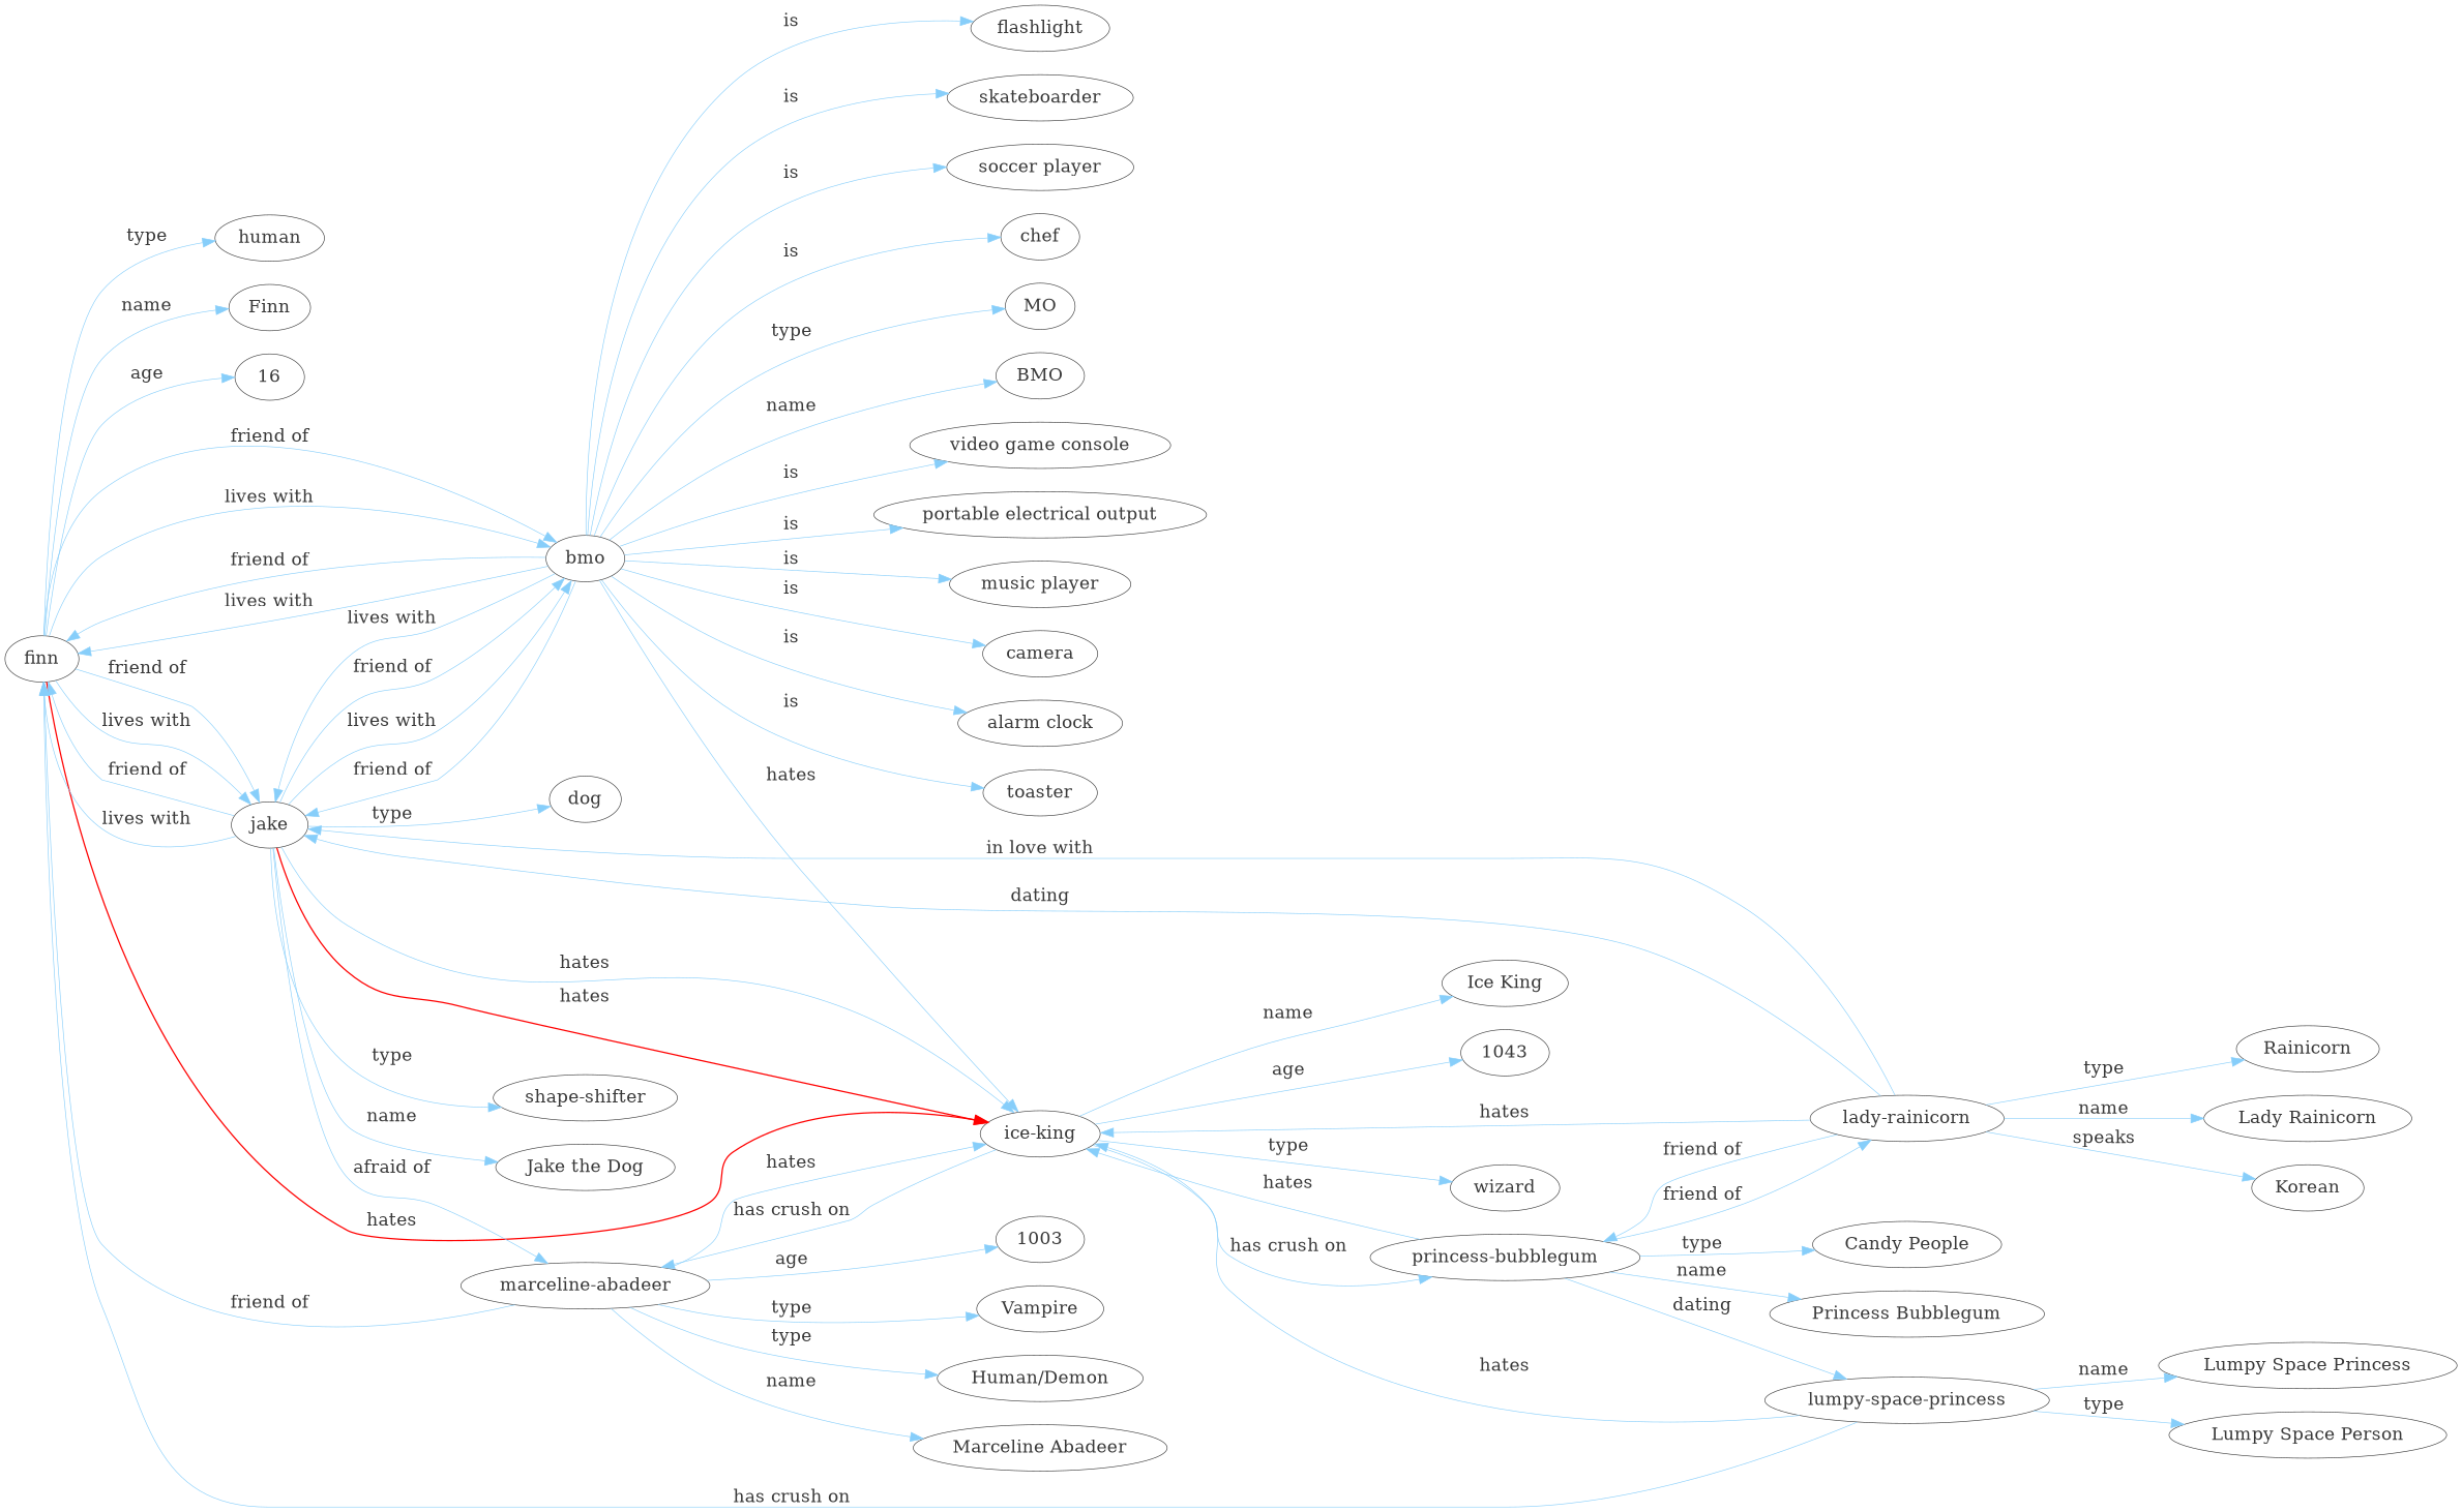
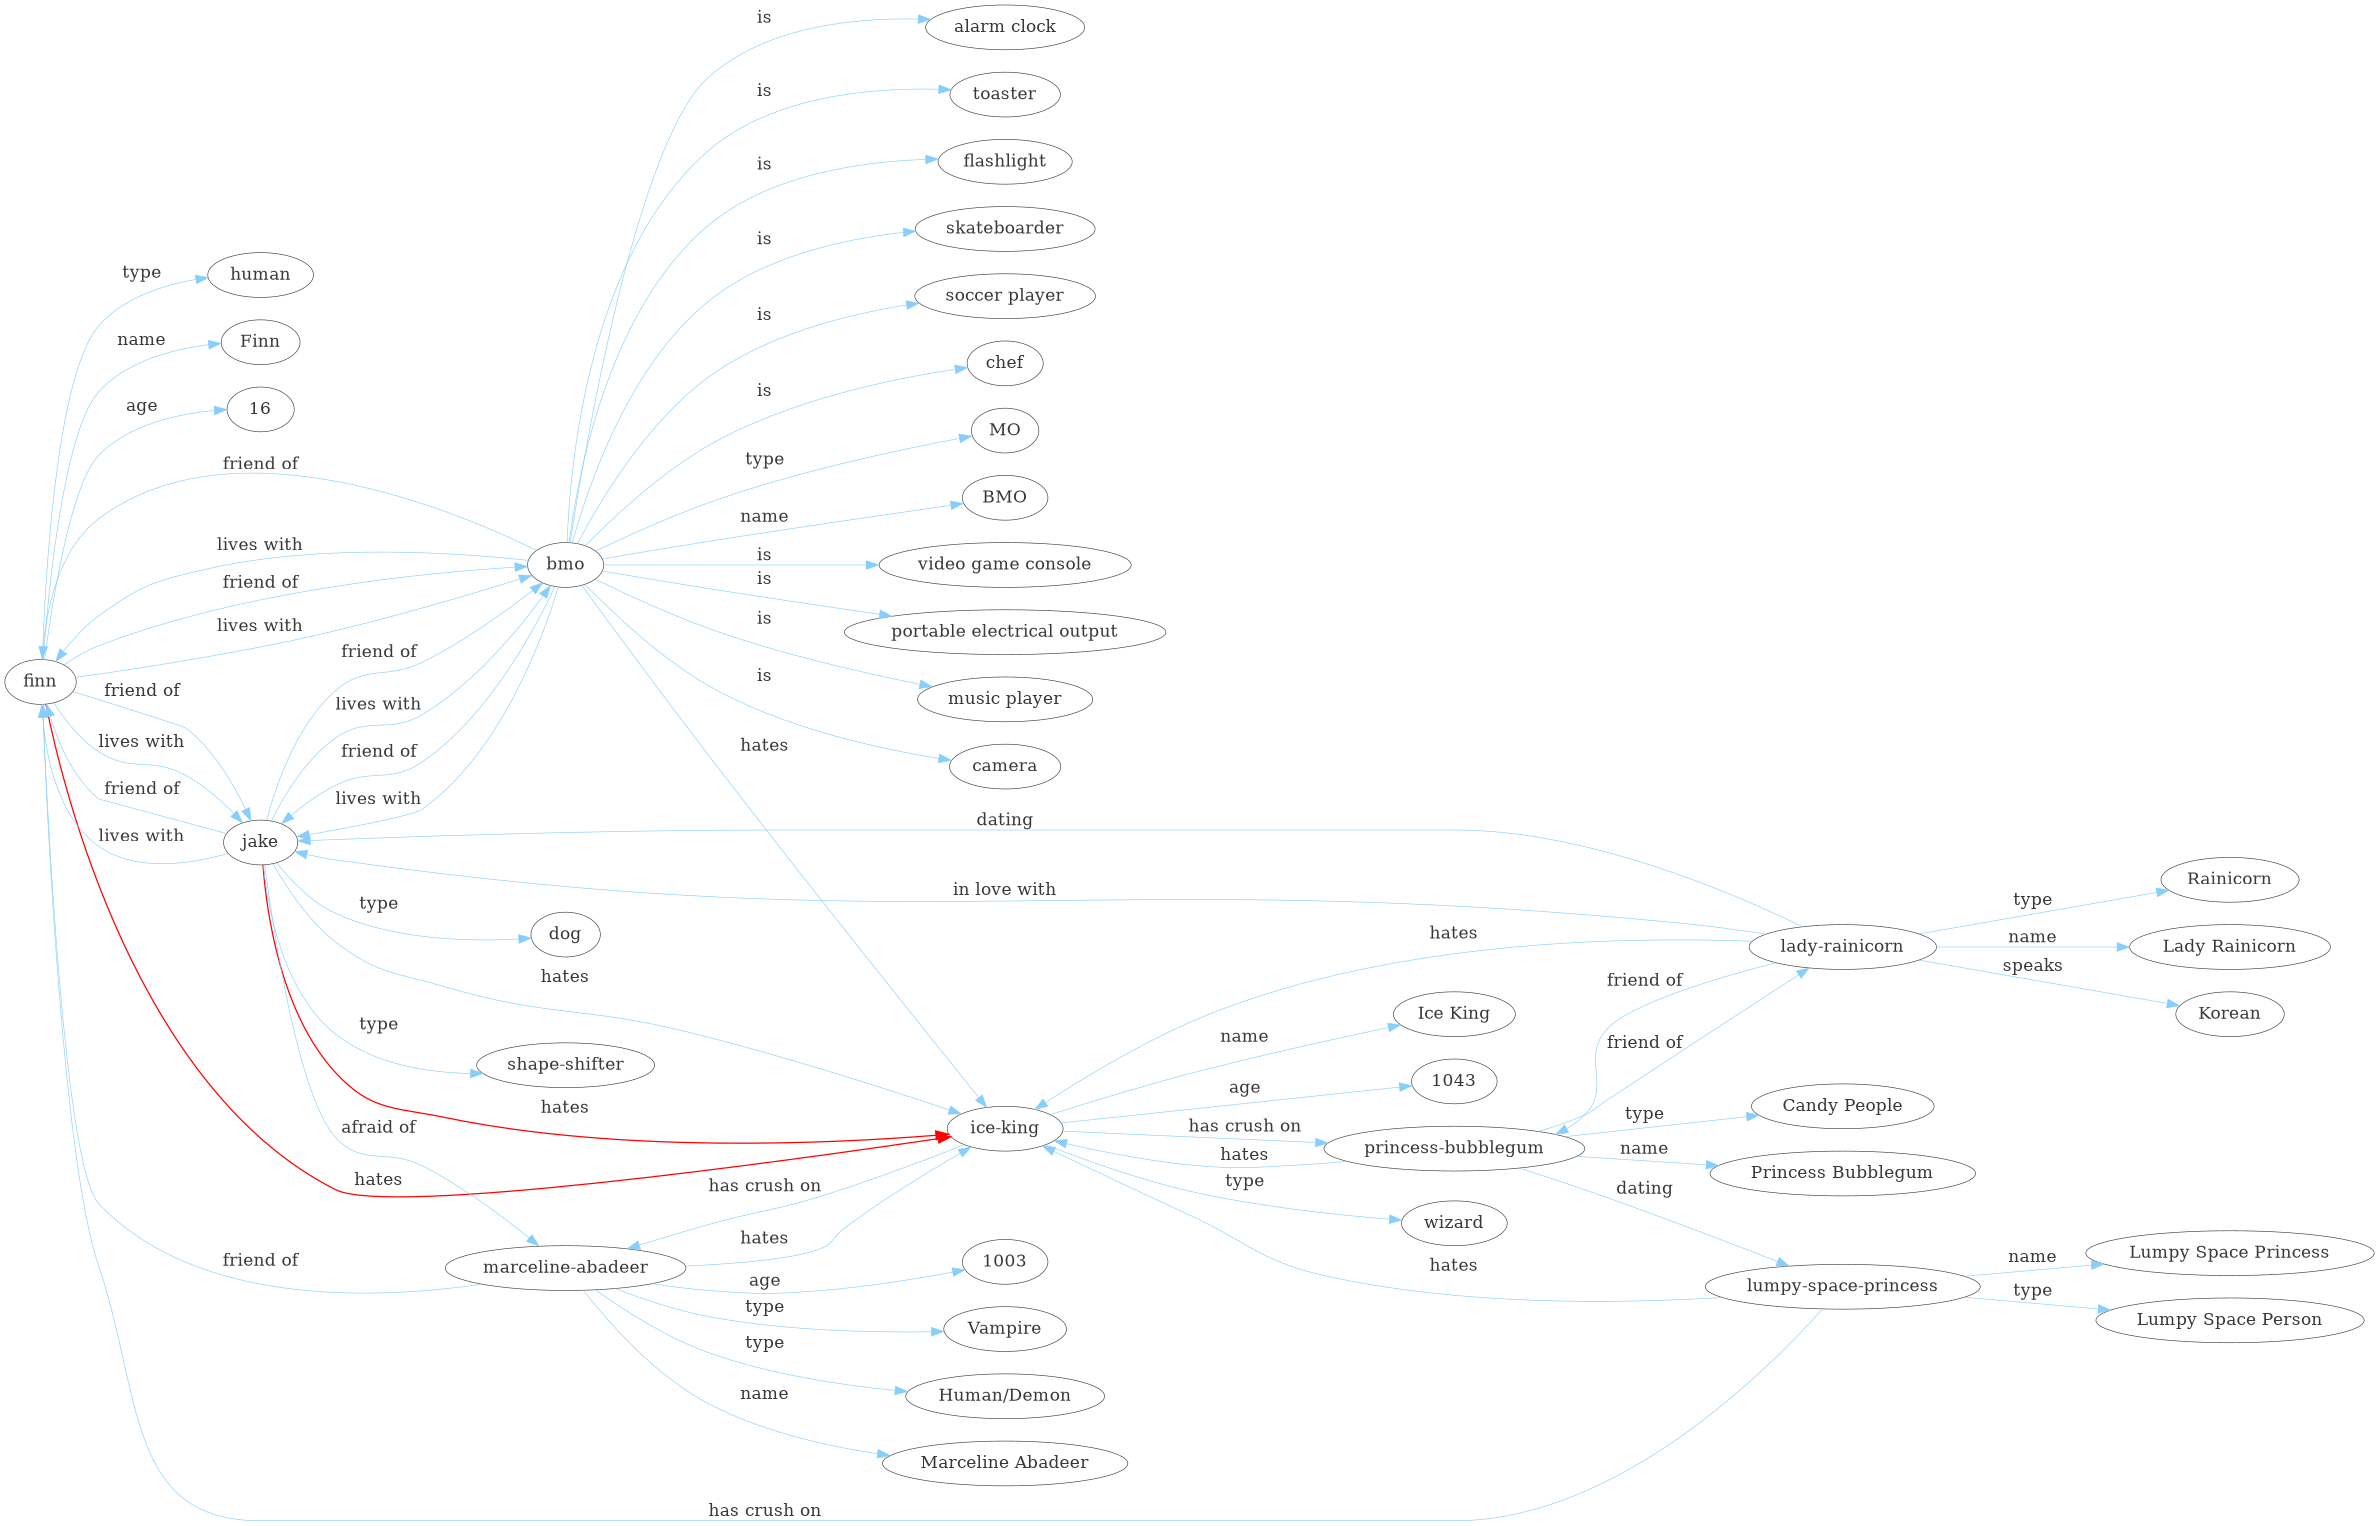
  digraph {
    fontname="DejaVu Serif"
    rankdir=LR
    node [color=grey22 fontcolor=grey22 fontname="DejaVu Serif" fontsize=14 penwidth=0.5]
    edge [color=lightskyblue fontcolor=grey22 fontname="DejaVu Serif" fontsize=14 penwidth=0.5]
    finn
    human
    Finn
    16
    jake
    bmo
    "ice-king"
    dog
    "shape-shifter"
-   "Jake the Dog"
    "marceline-abadeer"
    MO
    BMO
    "video game console"
    "portable electrical output"
    "music player"
    camera
    "alarm clock"
    toaster
    flashlight
    skateboarder
    "soccer player"
    chef
    "princess-bubblegum"
    wizard
    "Ice King"
    1043
    Vampire
    "Human/Demon"
    "Marceline Abadeer"
    1003
    "Candy People"
    "Princess Bubblegum"
    "lady-rainicorn"
    "lumpy-space-princess"
    Rainicorn
    "Lady Rainicorn"
    Korean
    "Lumpy Space Person"
    "Lumpy Space Princess"
    finn -> human [label=type]
    finn -> Finn [label=name]
    finn -> 16 [label=age]
    finn -> jake [label="friend of"]
    finn -> jake [label="lives with"]
    finn -> bmo [label="friend of"]
    finn -> bmo [label="lives with"]
    finn -> "ice-king" [color=red label=hates penwidth=1]
    jake -> finn [label="friend of"]
    jake -> finn [label="lives with"]
    jake -> bmo [label="friend of"]
    jake -> bmo [label="lives with"]
    jake -> "ice-king" [label=hates]
    jake -> "ice-king" [color=red label=hates penwidth=1]
    jake -> dog [label=type]
    jake -> "shape-shifter" [label=type]
-   jake -> "Jake the Dog" [label=name]
    jake -> "marceline-abadeer" [label="afraid of"]
    bmo -> finn [label="friend of"]
    bmo -> finn [label="lives with"]
    bmo -> jake [label="friend of"]
    bmo -> jake [label="lives with"]
    bmo -> "ice-king" [label=hates]
    bmo -> MO [label=type]
    bmo -> BMO [label=name]
    bmo -> "video game console" [label=is]
    bmo -> "portable electrical output" [label=is]
    bmo -> "music player" [label=is]
    bmo -> camera [label=is]
    bmo -> "alarm clock" [label=is]
    bmo -> toaster [label=is]
    bmo -> flashlight [label=is]
    bmo -> skateboarder [label=is]
    bmo -> "soccer player" [label=is]
    bmo -> chef [label=is]
    "ice-king" -> "marceline-abadeer" [label="has crush on"]
    "ice-king" -> "princess-bubblegum" [label="has crush on"]
    "ice-king" -> wizard [label=type]
    "ice-king" -> "Ice King" [label=name]
    "ice-king" -> 1043 [label=age]
    "marceline-abadeer" -> finn [label="friend of"]
    "marceline-abadeer" -> "ice-king" [label=hates]
    "marceline-abadeer" -> Vampire [label=type]
    "marceline-abadeer" -> "Human/Demon" [label=type]
    "marceline-abadeer" -> "Marceline Abadeer" [label=name]
    "marceline-abadeer" -> 1003 [label=age]
    "princess-bubblegum" -> "ice-king" [label=hates]
    "princess-bubblegum" -> "Candy People" [label=type]
    "princess-bubblegum" -> "Princess Bubblegum" [label=name]
    "princess-bubblegum" -> "lady-rainicorn" [label="friend of"]
    "princess-bubblegum" -> "lumpy-space-princess" [label=dating]
    "lady-rainicorn" -> jake [label="in love with"]
    "lady-rainicorn" -> jake [label=dating]
    "lady-rainicorn" -> "ice-king" [label=hates]
    "lady-rainicorn" -> "princess-bubblegum" [label="friend of"]
    "lady-rainicorn" -> Rainicorn [label=type]
    "lady-rainicorn" -> "Lady Rainicorn" [label=name]
    "lady-rainicorn" -> Korean [label=speaks]
    "lumpy-space-princess" -> finn [label="has crush on"]
    "lumpy-space-princess" -> "ice-king" [label=hates]
    "lumpy-space-princess" -> "Lumpy Space Person" [label=type]
    "lumpy-space-princess" -> "Lumpy Space Princess" [label=name]
  }
